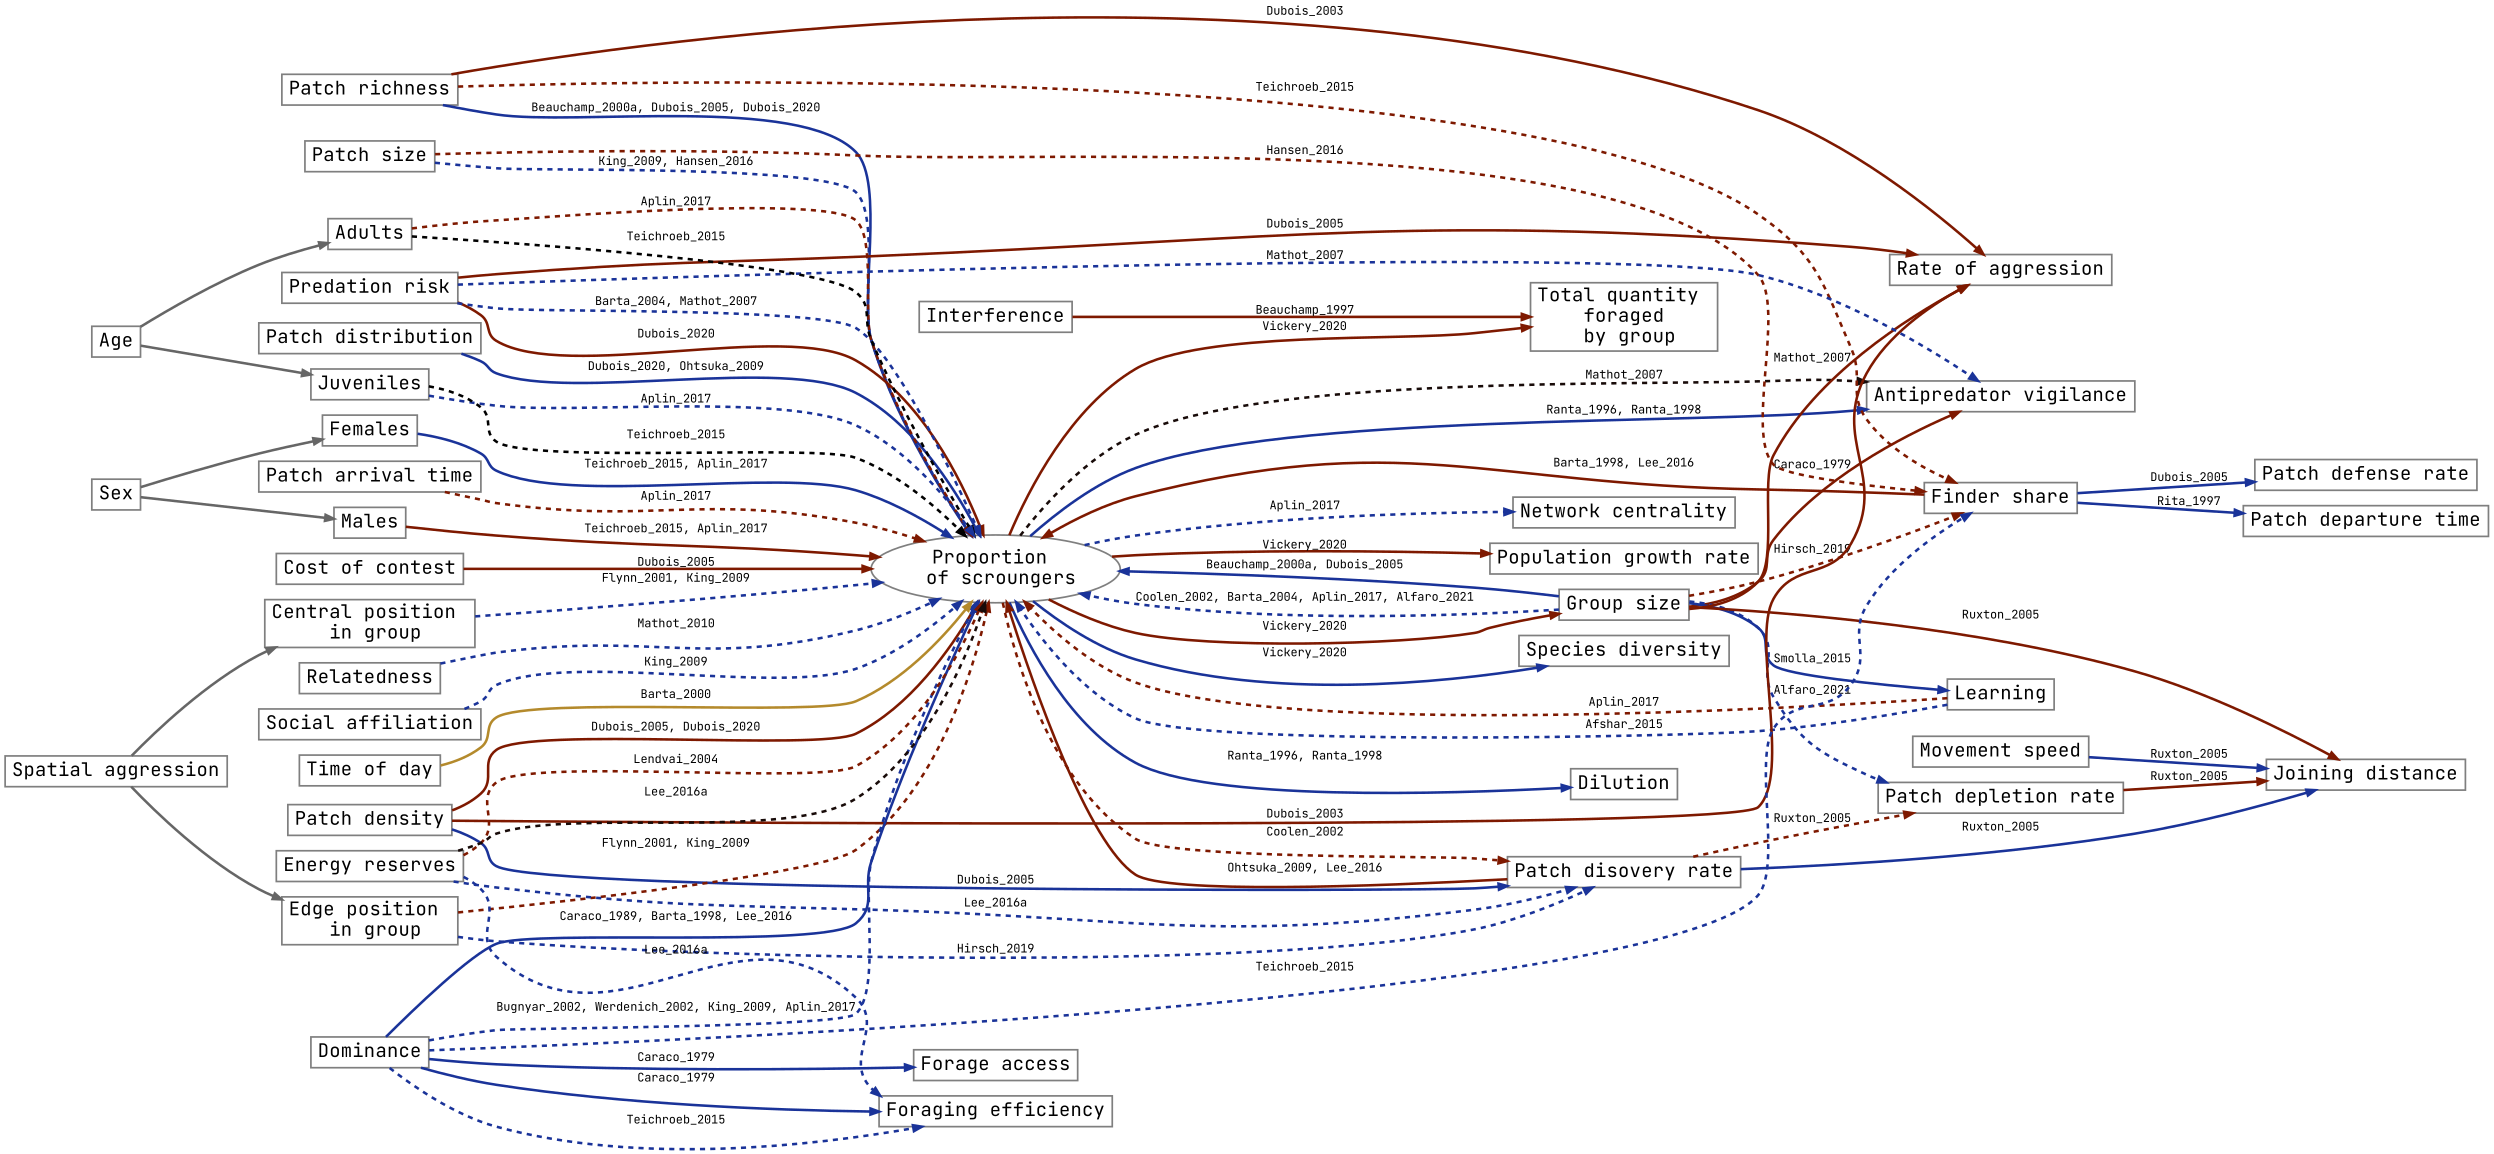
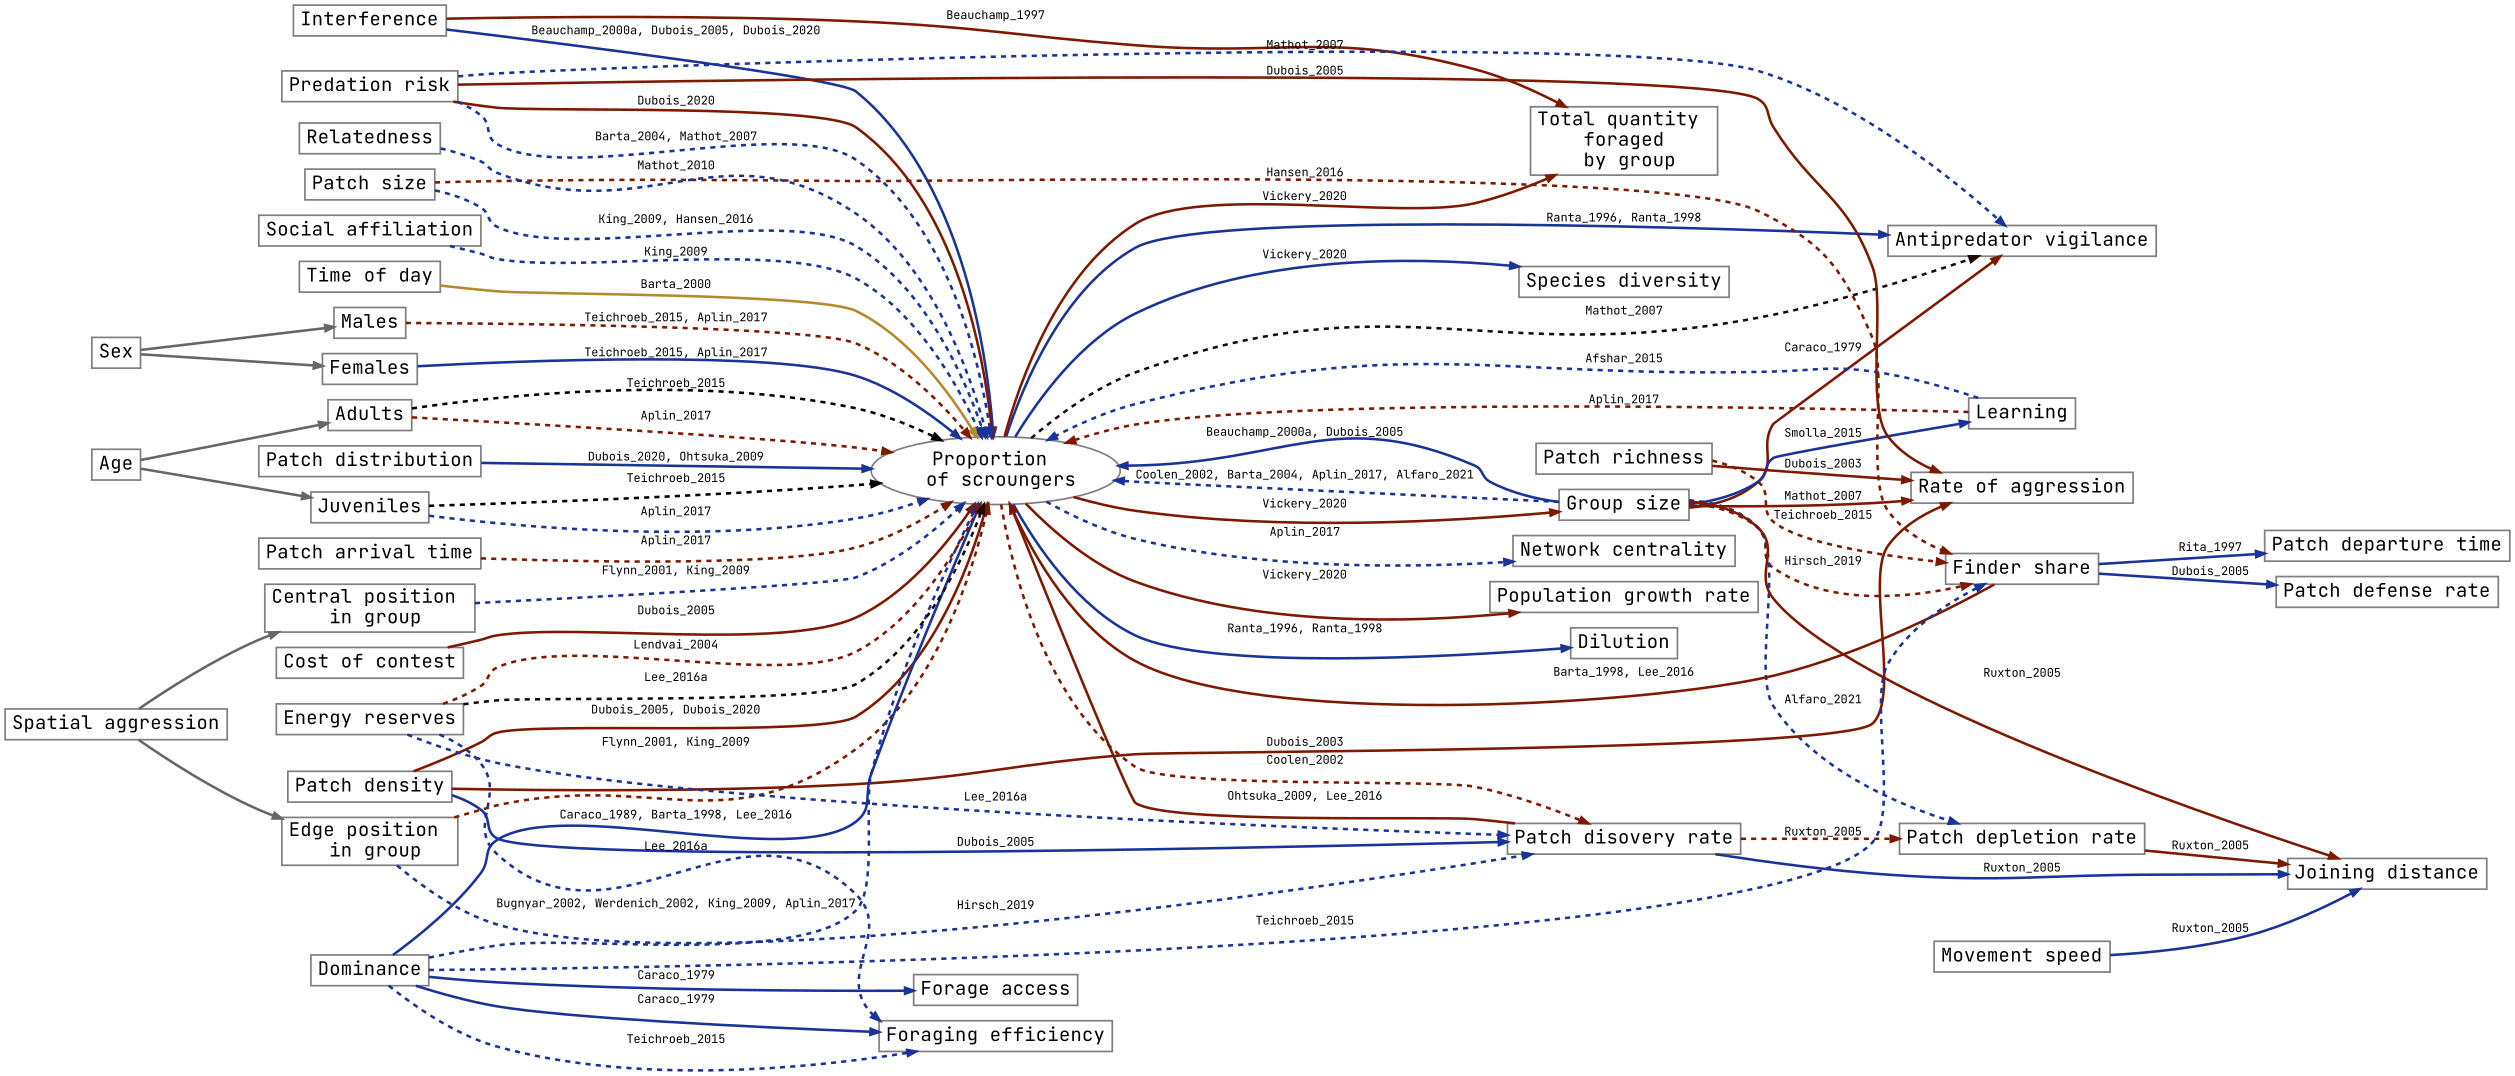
  digraph {
    fontname="JetBrains Mono"
    rankdir=LR
    node [color=grey50 fontname="JetBrains Mono" fontsize=22 penwidth=2 shape=box]
    edge [color="#1A3399" fontname="JetBrains Mono" penwidth=3 style=solid]
    n1 [label="Proportion \n of scroungers" shape=ellipse]
    n2 [label="Group size"]
    n3 [label="Patch disovery rate"]
    n4 [label="Antipredator vigilance"]
    n5 [label="Network centrality"]
    n6 [label="Population growth rate"]
    n7 [label="Total quantity \n foraged \n by group"]
    n8 [label="Species diversity"]
    n9 [label=Dilution]
    n10 [label="Finder share"]
    n11 [label="Patch depletion rate"]
    n12 [label=Learning]
    n13 [label="Rate of aggression"]
    n14 [label="Joining distance"]
    n15 [label="Patch departure time"]
    n16 [label="Patch defense rate"]
    n17 [label=Interference]
    n18 [label="Foraging efficiency"]
    n19 [label="Forage access"]
    n20 [label="Patch density"]
    n21 [label="Patch richness"]
    n22 [label="Patch distribution"]
    n23 [label="Patch size"]
    n24 [label="Patch arrival time"]
    n25 [label="Predation risk"]
    n26 [label="Movement speed"]
    n27 [label="Spatial aggression"]
    n28 [label="Central position \n in group"]
    n29 [label="Edge position \n in group"]
    n30 [label="Cost of contest"]
    n31 [label=Dominance]
    n32 [label=Relatedness]
    n33 [label="Social affiliation"]
    n34 [label="Time of day"]
    n35 [label="Energy reserves"]
    n36 [label=Sex]
    n37 [label=Males]
    n38 [label=Females]
    n39 [label=Age]
    n40 [label=Adults]
    n41 [label=Juveniles]
    n1 -> n2 [color="#7E1900" label=Vickery_2020]
    n1 -> n3 [color="#7E1900" label=Coolen_2002 style=dashed]
    n1 -> n4 [label="Ranta_1996, Ranta_1998"]
    n1 -> n4 [color="#180B09" label=Mathot_2007 style=dashed]
    n1 -> n5 [label=Aplin_2017 style=dashed]
    n1 -> n6 [color="#7E1900" label=Vickery_2020]
    n1 -> n7 [color="#7E1900" label=Vickery_2020]
    n1 -> n8 [label=Vickery_2020]
    n1 -> n9 [label="Ranta_1996, Ranta_1998"]
    n2 -> n1 [label="Beauchamp_2000a, Dubois_2005"]
    n2 -> n1 [label="Coolen_2002, Barta_2004, Aplin_2017, Alfaro_2021" style=dashed]
    n2 -> n4 [color="#7E1900" label=Caraco_1979]
    n2 -> n10 [color="#7E1900" label=Hirsch_2019 style=dashed]
    n2 -> n11 [label=Alfaro_2021 style=dashed]
    n2 -> n12 [label=Smolla_2015]
    n2 -> n13 [color="#7E1900" label=Mathot_2007]
    n2 -> n14 [color="#7E1900" label=Ruxton_2005]
    n3 -> n1 [color="#7E1900" label="Ohtsuka_2009, Lee_2016"]
    n3 -> n11 [color="#7E1900" label=Ruxton_2005 style=dashed]
    n3 -> n14 [label=Ruxton_2005]
    n10 -> n1 [color="#7E1900" label="Barta_1998, Lee_2016"]
    n10 -> n15 [label=Rita_1997]
    n10 -> n16 [label=Dubois_2005]
    n11 -> n14 [color="#7E1900" label=Ruxton_2005]
    n12 -> n1 [color="#7E1900" label=Aplin_2017 style=dashed]
    n12 -> n1 [label=Afshar_2015 style=dashed]
    n17 -> n7 [color="#7E1900" label=Beauchamp_1997]
    n20 -> n1 [color="#7E1900" label="Dubois_2005, Dubois_2020"]
    n20 -> n3 [label=Dubois_2005]
    n20 -> n13 [color="#7E1900" label=Dubois_2003]
-   n21 -> n1 [label="Beauchamp_2000a, Dubois_2005, Dubois_2020"]
+   n17 -> n1 [label="Beauchamp_2000a, Dubois_2005, Dubois_2020"]
    n21 -> n10 [color="#7E1900" label=Teichroeb_2015 style=dashed]
    n21 -> n13 [color="#7E1900" label=Dubois_2003]
    n22 -> n1 [label="Dubois_2020, Ohtsuka_2009"]
    n23 -> n1 [label="King_2009, Hansen_2016" style=dashed]
    n23 -> n10 [color="#7E1900" label=Hansen_2016 style=dashed]
    n24 -> n1 [color="#7E1900" label=Aplin_2017 style=dashed]
    n25 -> n1 [color="#7E1900" label=Dubois_2020]
    n25 -> n1 [label="Barta_2004, Mathot_2007" style=dashed]
    n25 -> n4 [label=Mathot_2007 style=dashed]
    n25 -> n13 [color="#7E1900" label=Dubois_2005]
    n26 -> n14 [label=Ruxton_2005]
    n27 -> n28 [color=grey40 style=""]
    n27 -> n29 [color=grey40 style=""]
    n28 -> n1 [label="Flynn_2001, King_2009" style=dashed]
    n29 -> n1 [color="#7E1900" label="Flynn_2001, King_2009" style=dashed]
    n29 -> n3 [label=Hirsch_2019 style=dashed]
    n30 -> n1 [color="#7E1900" label=Dubois_2005]
    n31 -> n1 [label="Caraco_1989, Barta_1998, Lee_2016"]
    n31 -> n1 [label="Bugnyar_2002, Werdenich_2002, King_2009, Aplin_2017" style=dashed]
    n31 -> n10 [label=Teichroeb_2015 style=dashed]
    n31 -> n18 [label=Caraco_1979]
    n31 -> n18 [label=Teichroeb_2015 style=dashed]
    n31 -> n19 [label=Caraco_1979]
    n32 -> n1 [label=Mathot_2010 style=dashed]
    n33 -> n1 [label=King_2009 style=dashed]
    n34 -> n1 [color="#B48A2C" label=Barta_2000]
    n35 -> n1 [color="#7E1900" label=Lendvai_2004 style=dashed]
    n35 -> n1 [color="#180B09" label=Lee_2016a style=dashed]
    n35 -> n3 [label=Lee_2016a style=dashed]
    n35 -> n18 [label=Lee_2016a style=dashed]
    n36 -> n37 [color=grey40 style=""]
    n36 -> n38 [color=grey40 style=""]
-   n37 -> n1 [color="#7E1900" label="Teichroeb_2015, Aplin_2017"]
+   n37 -> n1 [color="#7E1900" label="Teichroeb_2015, Aplin_2017" style=dashed]
    n38 -> n1 [label="Teichroeb_2015, Aplin_2017"]
    n39 -> n40 [color=grey40 style=""]
    n39 -> n41 [color=grey40 style=""]
    n40 -> n1 [color="#7E1900" label=Aplin_2017 style=dashed]
    n40 -> n1 [color=black label=Teichroeb_2015 style=dashed]
    n41 -> n1 [label=Aplin_2017 style=dashed]
    n41 -> n1 [color=black label=Teichroeb_2015 style=dashed]
  }
